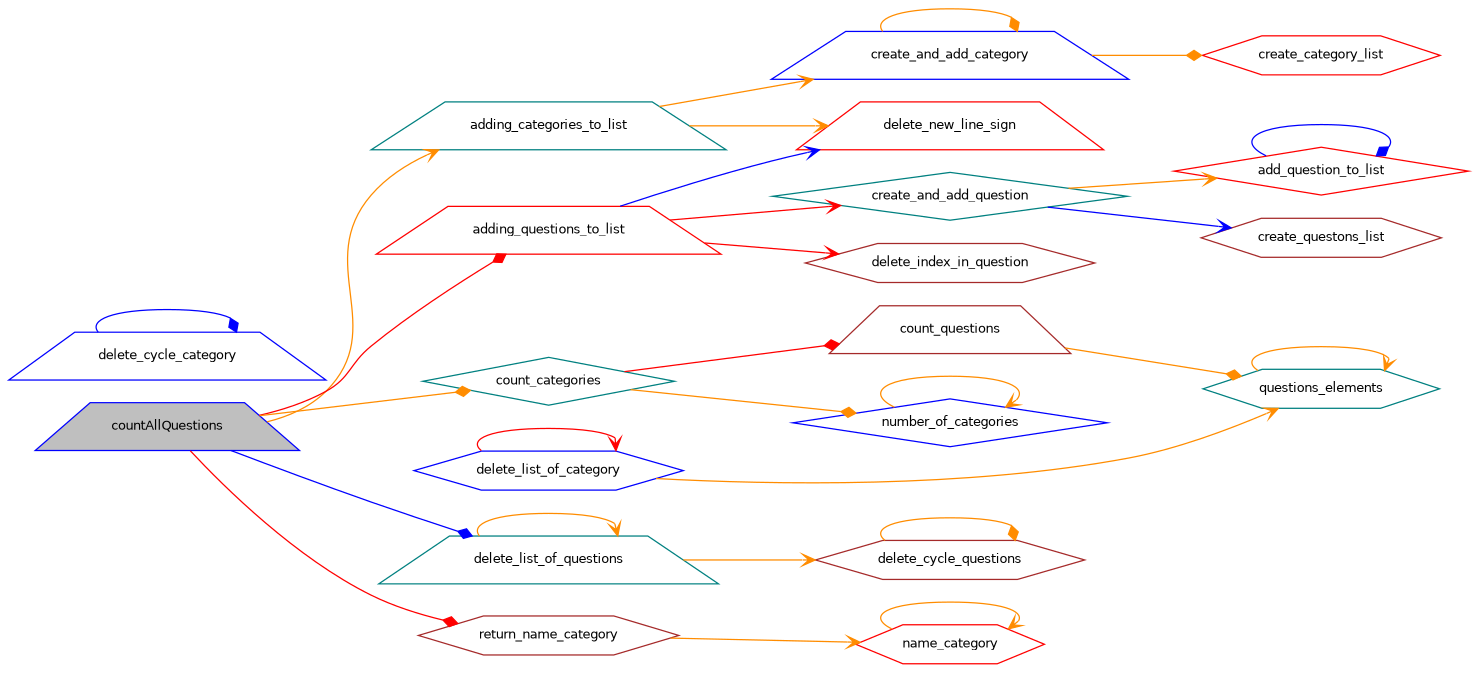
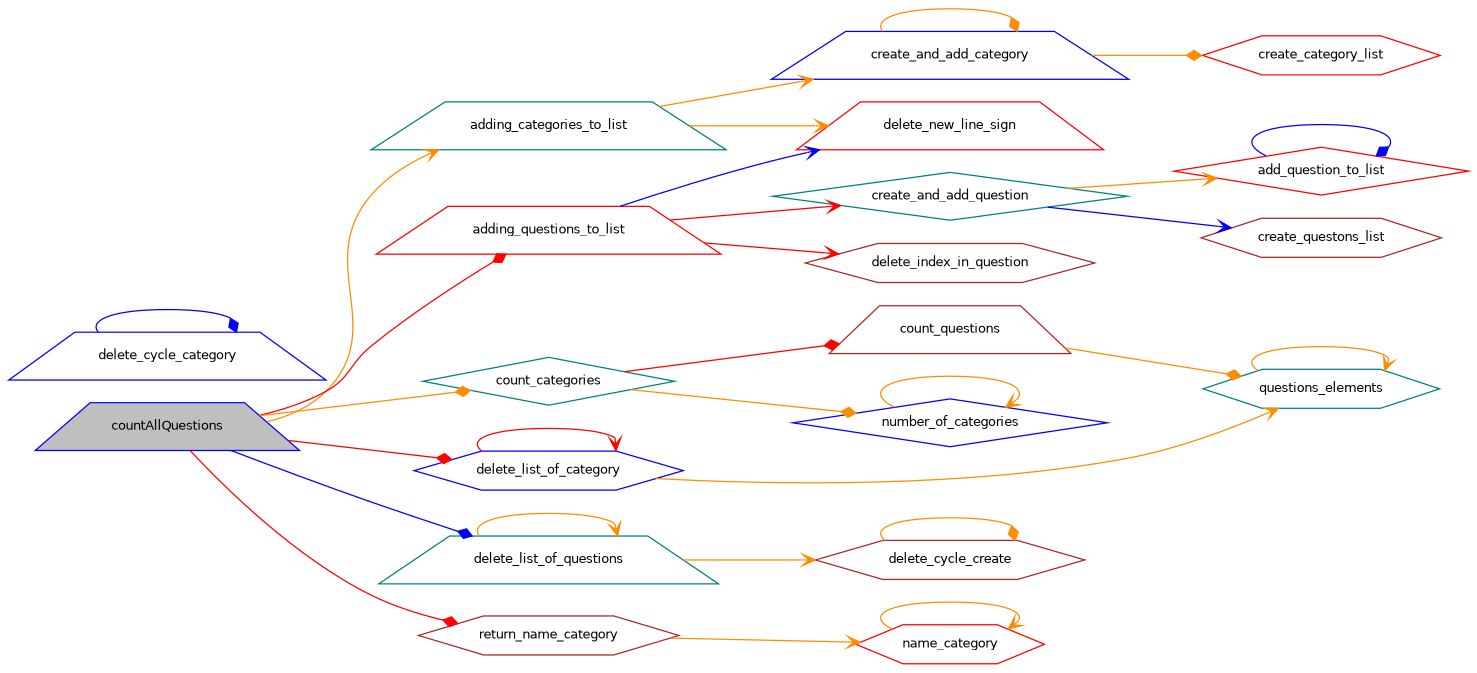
  digraph {
    rankdir=LR
    node [color=blue fillcolor=white fontname=Helvetica fontsize=10 shape=trapezium style=filled]
    edge [arrowhead=vee color=darkorange fontname=Helvetica fontsize=10 labelfontname=Helvetica labelfontsize=10 style=solid]
    n1 [fillcolor=grey75 fontcolor=black height=0.2 label=countAllQuestions width=0.4]
    n2 [color=teal height=0.2 label=adding_categories_to_list width=0.4]
    n3 [color=red height=0.2 label=adding_questions_to_list width=0.4]
    n4 [color=teal height=0.2 label=count_categories shape=diamond width=0.4]
    n5 [height=0.2 label=delete_list_of_category shape=hexagon width=0.4]
    n6 [color=teal height=0.2 label=delete_list_of_questions width=0.4]
    n7 [color=brown height=0.2 label=return_name_category shape=hexagon width=0.4]
    n8 [height=0.2 label=create_and_add_category width=0.4]
    n9 [color=red height=0.2 label=delete_new_line_sign width=0.4]
    n10 [color=teal height=0.2 label=create_and_add_question shape=diamond width=0.4]
    n11 [color=brown height=0.2 label=delete_index_in_question shape=hexagon width=0.4]
    n12 [color=brown height=0.2 label=count_questions width=0.4]
    n13 [height=0.2 label=number_of_categories shape=diamond width=0.4]
    n14 [color=teal height=0.2 label=questions_elements shape=hexagon width=0.4]
-   n15 [color=brown height=0.2 label=delete_cycle_questions shape=hexagon width=0.4]
+   n15 [color=brown height=0.2 label=delete_cycle_create shape=hexagon width=0.4]
    n16 [color=red height=0.2 label=name_category shape=hexagon width=0.4]
    n17 [color=red height=0.2 label=create_category_list shape=hexagon width=0.4]
    n18 [color=red height=0.2 label=add_question_to_list shape=diamond width=0.4]
    n19 [color=brown height=0.2 label=create_questons_list shape=hexagon width=0.4]
    n20 [height=0.2 label=delete_cycle_category width=0.4]
    n1 -> n2
    n1 -> n3 [arrowhead=diamond color=red]
    n1 -> n4 [arrowhead=diamond]
+   n1 -> n5 [arrowhead=diamond color=red]
    n1 -> n6 [arrowhead=diamond color=blue]
    n1 -> n7 [arrowhead=diamond color=red]
    n2 -> n8
    n2 -> n9
    n3 -> n9 [color=blue]
    n3 -> n10 [color=red]
    n3 -> n11 [color=red]
    n4 -> n12 [arrowhead=diamond color=red]
    n4 -> n13 [arrowhead=diamond]
    n5 -> n5 [color=red]
    n5 -> n14
    n6 -> n6
    n6 -> n15
    n7 -> n16
    n8 -> n8 [arrowhead=diamond]
    n8 -> n17 [arrowhead=diamond]
    n10 -> n18
    n10 -> n19 [color=blue]
    n12 -> n14 [arrowhead=diamond]
    n13 -> n13
    n14 -> n14
    n15 -> n15 [arrowhead=diamond]
    n16 -> n16
    n18 -> n18 [arrowhead=diamond color=blue]
    n20 -> n20 [arrowhead=diamond color=blue]
  }
